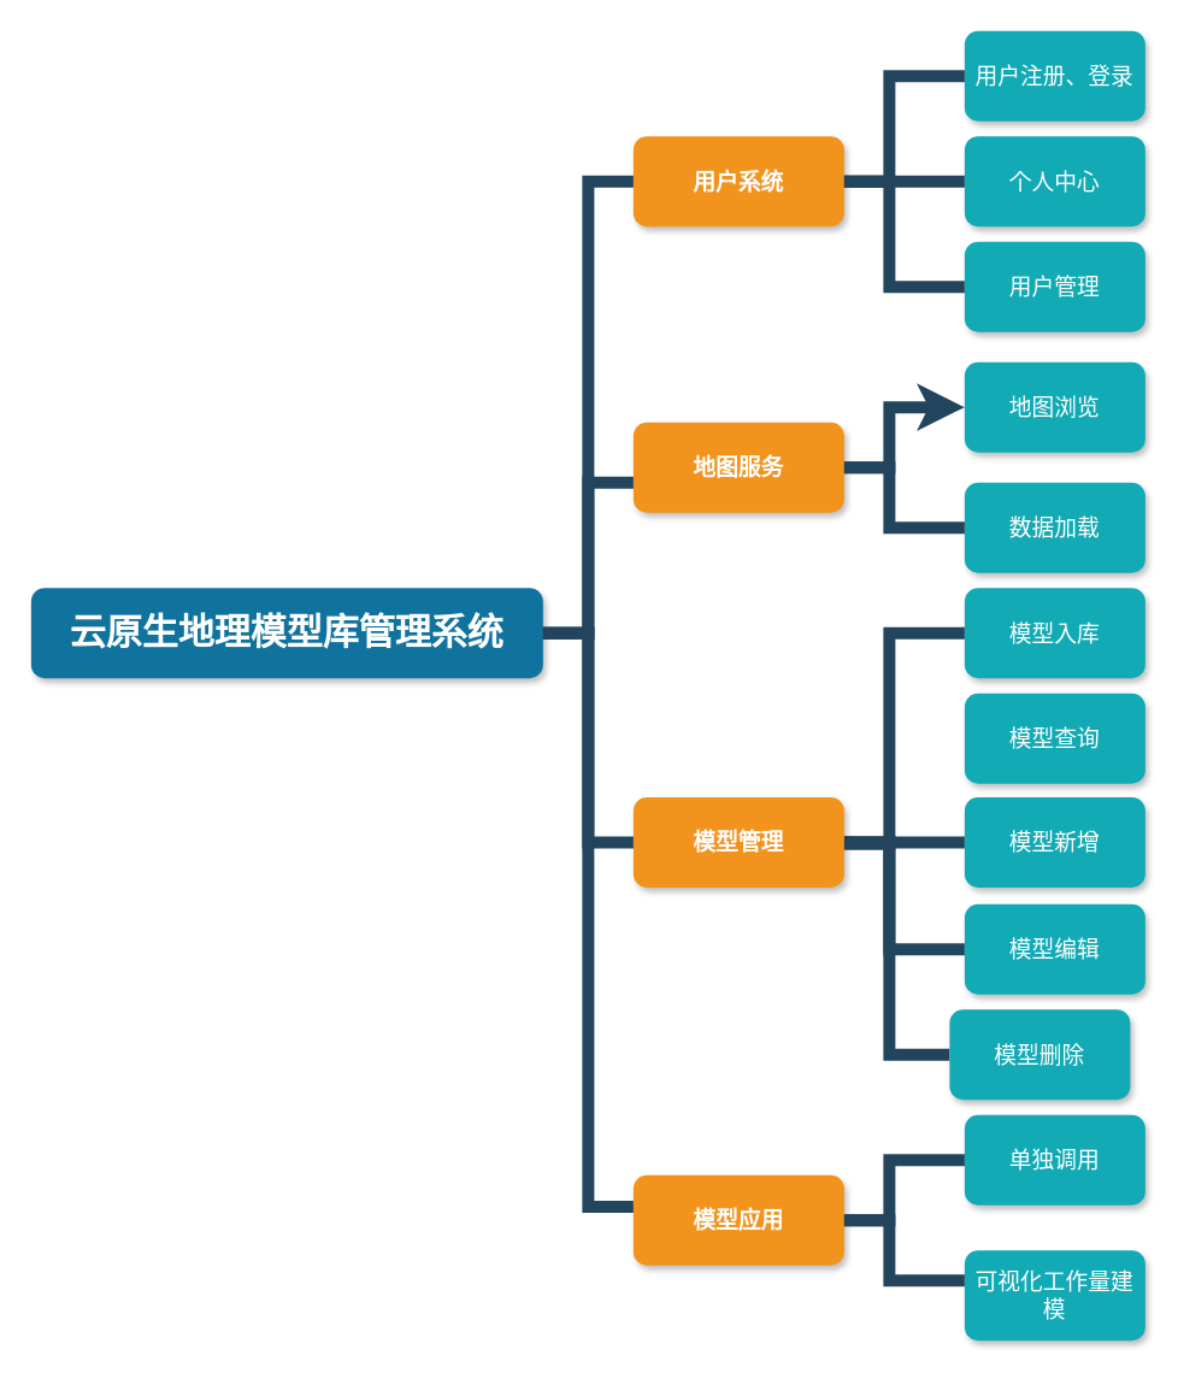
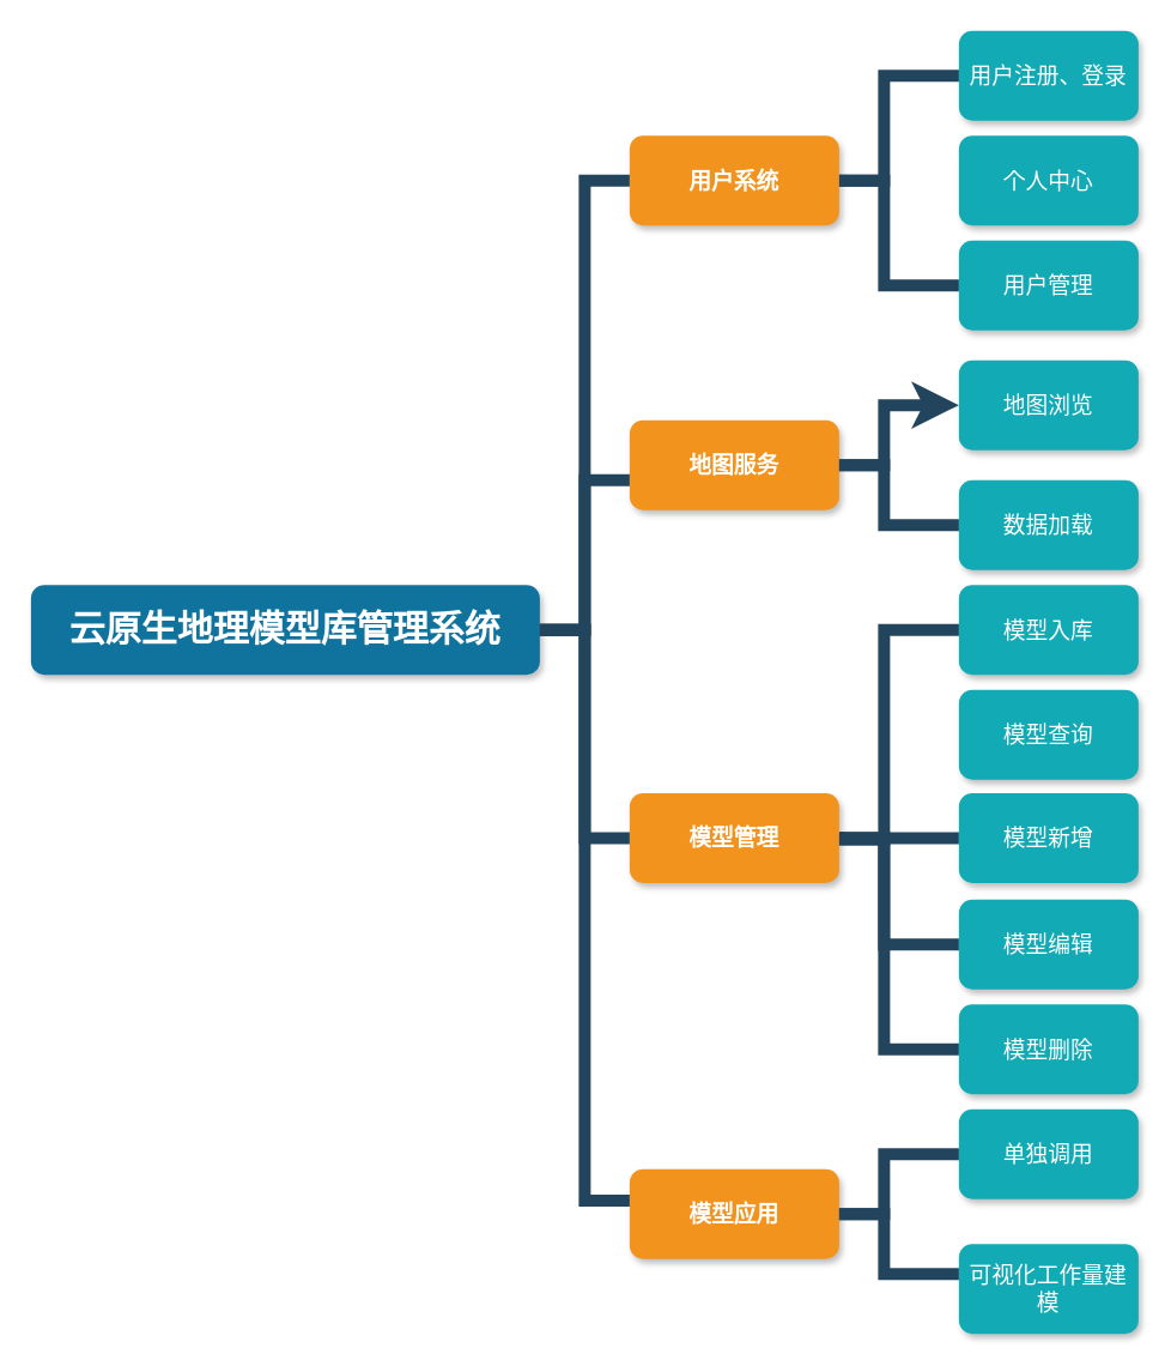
  <mxCell id="0" />
  <mxCell id="1" parent="0" />
  <mxCell id="2" value="云原生地理模型库管理系统" style="whiteSpace=wrap;rounded=1;shadow=1;fillColor=#10739E;strokeColor=none;fontColor=#FFFFFF;fontStyle=1;fontSize=24" parent="1" vertex="1"><mxGeometry x="20" y="390" width="340" height="60" as="geometry" /></mxCell>
  <mxCell id="3" style="edgeStyle=orthogonalEdgeStyle;html=1;endArrow=none;rounded=0;strokeColor=#23445D;fontColor=#000000;endFill=0;strokeWidth=8;entryX=0;entryY=0.5;entryDx=0;entryDy=0;" parent="1" source="4" target="30" edge="1"><mxGeometry relative="1" as="geometry"><Array as="points"><mxPoint x="590" y="120" /><mxPoint x="590" y="190" /></Array></mxGeometry></mxCell>
  <mxCell id="4" value="用户系统" style="whiteSpace=wrap;rounded=1;fillColor=#F2931E;strokeColor=none;shadow=1;fontColor=#FFFFFF;fontStyle=1;fontSize=15;" parent="1" vertex="1"><mxGeometry x="420" y="90" width="140" height="60" as="geometry" /></mxCell>
  <mxCell id="5" value="地图服务" style="whiteSpace=wrap;rounded=1;fillColor=#F2931E;strokeColor=none;shadow=1;fontColor=#FFFFFF;fontStyle=1;fontSize=15;" parent="1" vertex="1"><mxGeometry x="420" y="280" width="140" height="60" as="geometry" /></mxCell>
  <mxCell id="6" style="edgeStyle=orthogonalEdgeStyle;shape=connector;rounded=0;html=1;entryX=0;entryY=0.5;entryDx=0;entryDy=0;labelBackgroundColor=default;strokeColor=#23445D;fontFamily=Helvetica;fontSize=11;fontColor=#000000;endArrow=none;endFill=0;strokeWidth=8;" parent="1" source="9" target="31" edge="1"><mxGeometry relative="1" as="geometry" /></mxCell>
  <mxCell id="7" style="edgeStyle=orthogonalEdgeStyle;shape=connector;rounded=0;html=1;entryX=0;entryY=0.5;entryDx=0;entryDy=0;labelBackgroundColor=default;strokeColor=#23445D;fontFamily=Helvetica;fontSize=11;fontColor=#000000;endArrow=none;endFill=0;strokeWidth=8;" parent="1" source="9" target="32" edge="1"><mxGeometry relative="1" as="geometry"><Array as="points"><mxPoint x="590" y="559" /><mxPoint x="590" y="630" /></Array></mxGeometry></mxCell>
  <mxCell id="8" style="edgeStyle=orthogonalEdgeStyle;shape=connector;rounded=0;html=1;entryX=0;entryY=0.5;entryDx=0;entryDy=0;labelBackgroundColor=default;strokeColor=#23445D;fontFamily=Helvetica;fontSize=11;fontColor=#000000;endArrow=none;endFill=0;strokeWidth=8;" parent="1" source="9" target="33" edge="1"><mxGeometry relative="1" as="geometry"><Array as="points"><mxPoint x="590" y="559" /><mxPoint x="590" y="700" /></Array></mxGeometry></mxCell>
  <mxCell id="9" value="模型管理" style="whiteSpace=wrap;rounded=1;fillColor=#F2931E;strokeColor=none;shadow=1;fontColor=#FFFFFF;fontStyle=1;fontSize=15;" parent="1" vertex="1"><mxGeometry x="420" y="529" width="140" height="60" as="geometry" /></mxCell>
  <mxCell id="10" value="模型应用" style="whiteSpace=wrap;rounded=1;fillColor=#F2931E;strokeColor=none;shadow=1;fontColor=#FFFFFF;fontStyle=1;fontSize=15;" parent="1" vertex="1"><mxGeometry x="420" y="780" width="140" height="60" as="geometry" /></mxCell>
  <mxCell id="11" value="用户注册、登录" style="whiteSpace=wrap;rounded=1;fillColor=#12AAB5;strokeColor=none;shadow=1;fontColor=#FFFFFF;fontSize=15;" parent="1" vertex="1"><mxGeometry x="640" y="20" width="120" height="60" as="geometry" /></mxCell>
  <mxCell id="12" value="个人中心" style="whiteSpace=wrap;rounded=1;fillColor=#12AAB5;strokeColor=none;shadow=1;fontColor=#FFFFFF;fontSize=15;" parent="1" vertex="1"><mxGeometry x="640" y="90" width="120" height="60" as="geometry" /></mxCell>
  <mxCell id="13" value="" style="elbow=vertical;rounded=0;fontColor=#000000;endArrow=none;endFill=0;strokeWidth=8;strokeColor=#23445D;edgeStyle=orthogonalEdgeStyle;" parent="1" source="4" target="11" edge="1"><mxGeometry width="100" height="100" relative="1" as="geometry"><mxPoint x="60" y="-230" as="sourcePoint" /><mxPoint x="-40" y="-160" as="targetPoint" /><Array as="points"><mxPoint x="590" y="120" /><mxPoint x="590" y="50" /></Array></mxGeometry></mxCell>
- <mxCell id="14" value="" style="edgeStyle=elbowEdgeStyle;elbow=vertical;rounded=0;fontColor=#000000;endArrow=none;endFill=0;strokeWidth=8;strokeColor=#23445D;" parent="1" source="4" target="12" edge="1"><mxGeometry width="100" height="100" relative="1" as="geometry"><mxPoint x="60" y="-230" as="sourcePoint" /><mxPoint x="160" y="-160" as="targetPoint" /></mxGeometry></mxCell>
  <mxCell id="15" value="数据加载" style="whiteSpace=wrap;rounded=1;fillColor=#12AAB5;strokeColor=none;shadow=1;fontColor=#FFFFFF;fontSize=15;" parent="1" vertex="1"><mxGeometry x="640" y="320" width="120" height="60" as="geometry" /></mxCell>
  <mxCell id="16" value="地图浏览" style="whiteSpace=wrap;rounded=1;fillColor=#12AAB5;strokeColor=none;shadow=1;fontColor=#FFFFFF;fontSize=15;" parent="1" vertex="1"><mxGeometry x="640" y="240" width="120" height="60" as="geometry" /></mxCell>
  <mxCell id="17" value="模型入库" style="whiteSpace=wrap;rounded=1;fillColor=#12AAB5;strokeColor=none;shadow=1;fontColor=#FFFFFF;fontSize=15;" parent="1" vertex="1"><mxGeometry x="640" y="390" width="120" height="60" as="geometry" /></mxCell>
  <mxCell id="18" value="模型查询" style="whiteSpace=wrap;rounded=1;fillColor=#12AAB5;strokeColor=none;shadow=1;fontColor=#FFFFFF;fontSize=15;" parent="1" vertex="1"><mxGeometry x="640" y="460" width="120" height="60" as="geometry" /></mxCell>
  <mxCell id="19" value="单独调用" style="whiteSpace=wrap;rounded=1;fillColor=#12AAB5;strokeColor=none;shadow=1;fontColor=#FFFFFF;fontSize=15;" parent="1" vertex="1"><mxGeometry x="640" y="740" width="120" height="60" as="geometry" /></mxCell>
  <mxCell id="20" value="可视化工作量建模" style="whiteSpace=wrap;rounded=1;fillColor=#12AAB5;strokeColor=none;shadow=1;fontColor=#FFFFFF;fontSize=15;" parent="1" vertex="1"><mxGeometry x="640" y="830" width="120" height="60" as="geometry" /></mxCell>
  <mxCell id="21" value="" style="edgeStyle=orthogonalEdgeStyle;elbow=vertical;rounded=0;fontColor=#000000;endArrow=none;endFill=0;strokeWidth=8;strokeColor=#23445D;entryX=0;entryY=0.5;entryDx=0;entryDy=0;" parent="1" source="5" target="15" edge="1"><mxGeometry width="100" height="100" relative="1" as="geometry"><mxPoint x="600" y="-210" as="sourcePoint" /><mxPoint x="610" y="370" as="targetPoint" /><Array as="points"><mxPoint x="590" y="310" /><mxPoint x="590" y="350" /></Array></mxGeometry></mxCell>
  <mxCell id="22" value="" style="edgeStyle=orthogonalEdgeStyle;elbow=vertical;rounded=0;fontColor=#000000;endArrow=classic;endFill=0;strokeWidth=8;strokeColor=#23445D;" parent="1" source="5" target="16" edge="1"><mxGeometry width="100" height="100" relative="1" as="geometry"><mxPoint x="850" y="-200" as="sourcePoint" /><mxPoint x="950" y="-300" as="targetPoint" /><Array as="points"><mxPoint x="590" y="310" /><mxPoint x="590" y="270" /></Array></mxGeometry></mxCell>
  <mxCell id="23" value="" style="edgeStyle=orthogonalEdgeStyle;elbow=vertical;rounded=0;fontColor=#000000;endArrow=none;endFill=0;strokeWidth=8;strokeColor=#23445D;" parent="1" source="9" target="17" edge="1"><mxGeometry width="100" height="100" relative="1" as="geometry"><mxPoint x="1160" y="-170" as="sourcePoint" /><mxPoint x="1060" y="-280" as="targetPoint" /><Array as="points"><mxPoint x="590" y="560" /><mxPoint x="590" y="420" /></Array></mxGeometry></mxCell>
  <mxCell id="24" value="" style="edgeStyle=orthogonalEdgeStyle;elbow=vertical;rounded=0;fontColor=#000000;endArrow=none;endFill=0;strokeWidth=8;strokeColor=#23445D;" parent="1" source="10" target="19" edge="1"><mxGeometry width="100" height="100" relative="1" as="geometry"><mxPoint x="330" y="891" as="sourcePoint" /><mxPoint x="430" y="791" as="targetPoint" /><Array as="points"><mxPoint x="590" y="810" /><mxPoint x="590" y="770" /></Array></mxGeometry></mxCell>
  <mxCell id="25" value="" style="edgeStyle=orthogonalEdgeStyle;elbow=vertical;rounded=0;fontColor=#000000;endArrow=none;endFill=0;strokeWidth=8;strokeColor=#23445D;" parent="1" source="10" target="20" edge="1"><mxGeometry width="100" height="100" relative="1" as="geometry"><mxPoint x="560" y="891" as="sourcePoint" /><mxPoint x="660" y="791" as="targetPoint" /><Array as="points"><mxPoint x="590" y="810" /><mxPoint x="590" y="850" /></Array></mxGeometry></mxCell>
  <mxCell id="26" value="" style="edgeStyle=orthogonalEdgeStyle;elbow=vertical;rounded=0;fontColor=#000000;endArrow=none;endFill=0;strokeWidth=8;strokeColor=#23445D;entryX=0;entryY=0.5;entryDx=0;entryDy=0;exitX=1;exitY=0.5;exitDx=0;exitDy=0;fontSize=15;" parent="1" source="2" target="4" edge="1"><mxGeometry width="100" height="100" relative="1" as="geometry"><mxPoint x="370" y="-320" as="sourcePoint" /><mxPoint x="470" y="-420" as="targetPoint" /></mxGeometry></mxCell>
  <mxCell id="27" value="" style="edgeStyle=orthogonalEdgeStyle;elbow=vertical;rounded=0;fontColor=#000000;endArrow=none;endFill=0;strokeWidth=8;strokeColor=#23445D;fontSize=15;" parent="1" source="2" target="5" edge="1"><mxGeometry width="100" height="100" relative="1" as="geometry"><mxPoint x="380" y="-310" as="sourcePoint" /><mxPoint x="480" y="-410" as="targetPoint" /><Array as="points"><mxPoint x="390" y="420" /><mxPoint x="390" y="320" /></Array></mxGeometry></mxCell>
  <mxCell id="28" value="" style="edgeStyle=orthogonalEdgeStyle;elbow=vertical;rounded=0;fontColor=#000000;endArrow=none;endFill=0;strokeWidth=8;strokeColor=#23445D;entryX=0;entryY=0.5;entryDx=0;entryDy=0;fontSize=15;" parent="1" source="2" target="9" edge="1"><mxGeometry width="100" height="100" relative="1" as="geometry"><mxPoint x="390" y="-300" as="sourcePoint" /><mxPoint x="430" y="500" as="targetPoint" /></mxGeometry></mxCell>
  <mxCell id="29" value="" style="edgeStyle=orthogonalEdgeStyle;elbow=vertical;rounded=0;fontColor=#000000;endArrow=none;endFill=0;strokeWidth=8;strokeColor=#23445D;fontSize=15;" parent="1" source="2" target="10" edge="1"><mxGeometry width="100" height="100" relative="1" as="geometry"><mxPoint x="400" y="-290" as="sourcePoint" /><mxPoint x="500" y="-390" as="targetPoint" /><Array as="points"><mxPoint x="390" y="420" /><mxPoint x="390" y="801" /></Array></mxGeometry></mxCell>
  <mxCell id="30" value="用户管理" style="whiteSpace=wrap;rounded=1;fillColor=#12AAB5;strokeColor=none;shadow=1;fontColor=#FFFFFF;fontSize=15;" parent="1" vertex="1"><mxGeometry x="640" y="160" width="120" height="60" as="geometry" /></mxCell>
  <mxCell id="31" value="模型新增" style="whiteSpace=wrap;rounded=1;fillColor=#12AAB5;strokeColor=none;shadow=1;fontColor=#FFFFFF;fontSize=15;" parent="1" vertex="1"><mxGeometry x="640" y="529" width="120" height="60" as="geometry" /></mxCell>
  <mxCell id="32" value="模型编辑" style="whiteSpace=wrap;rounded=1;fillColor=#12AAB5;strokeColor=none;shadow=1;fontColor=#FFFFFF;fontSize=15;" parent="1" vertex="1"><mxGeometry x="640" y="600" width="120" height="60" as="geometry" /></mxCell>
- <mxCell id="33" value="模型删除" style="whiteSpace=wrap;rounded=1;fillColor=#12AAB5;strokeColor=none;shadow=1;fontColor=#FFFFFF;fontSize=15;" parent="1" vertex="1"><mxGeometry x="630" y="670" width="120" height="60" as="geometry" /></mxCell>
+ <mxCell id="33" value="模型删除" style="whiteSpace=wrap;rounded=1;fillColor=#12AAB5;strokeColor=none;shadow=1;fontColor=#FFFFFF;fontSize=15;" parent="1" vertex="1"><mxGeometry x="640" y="670" width="120" height="60" as="geometry" /></mxCell>
